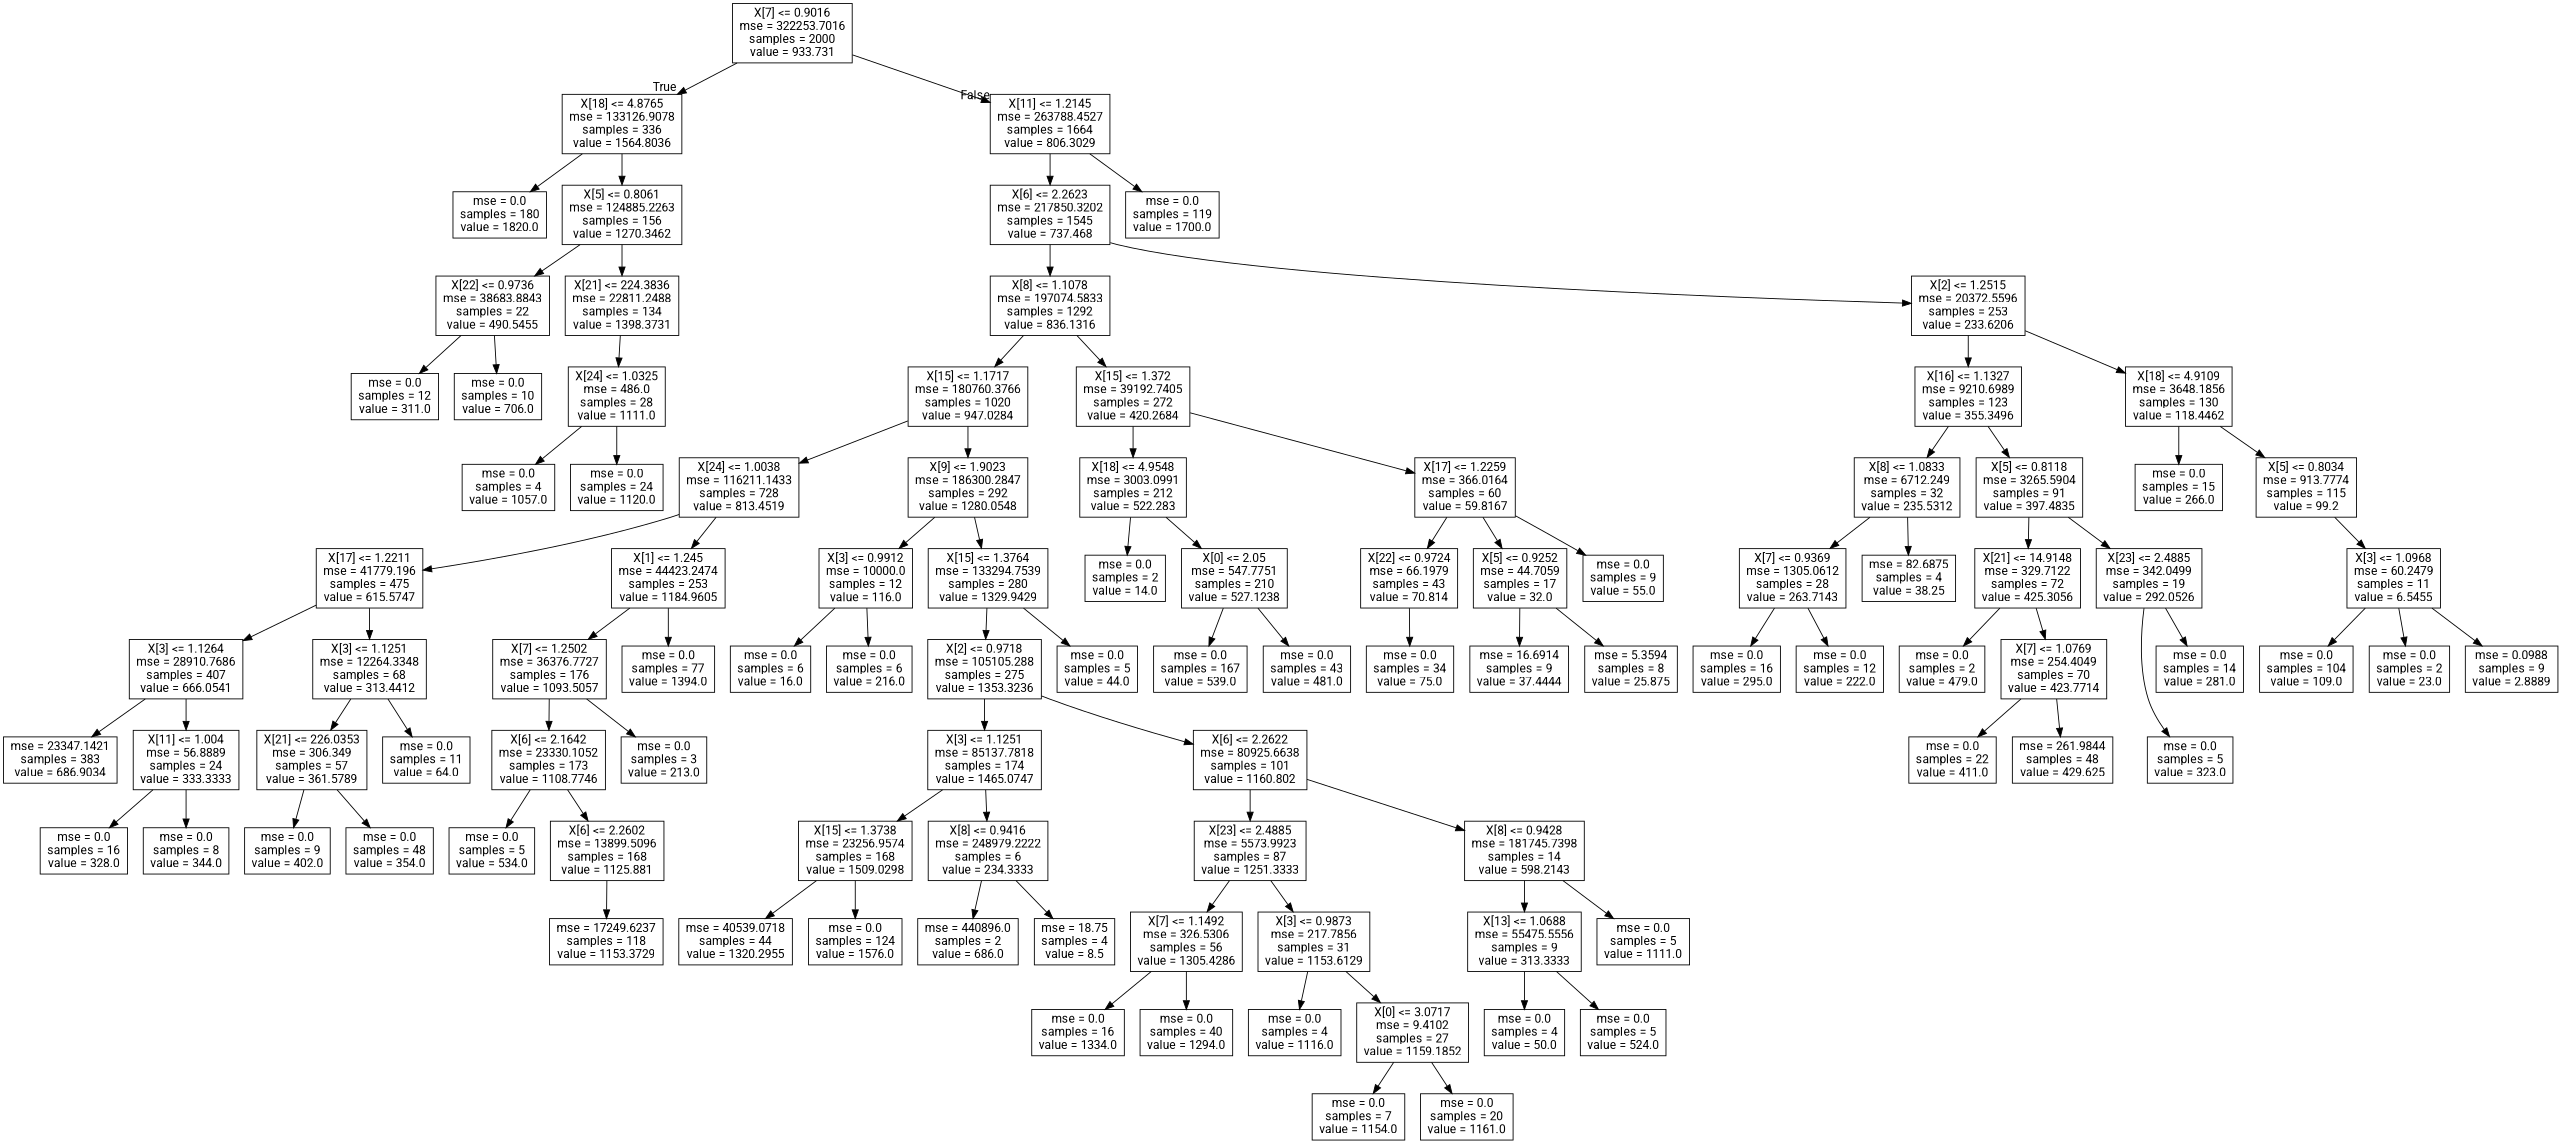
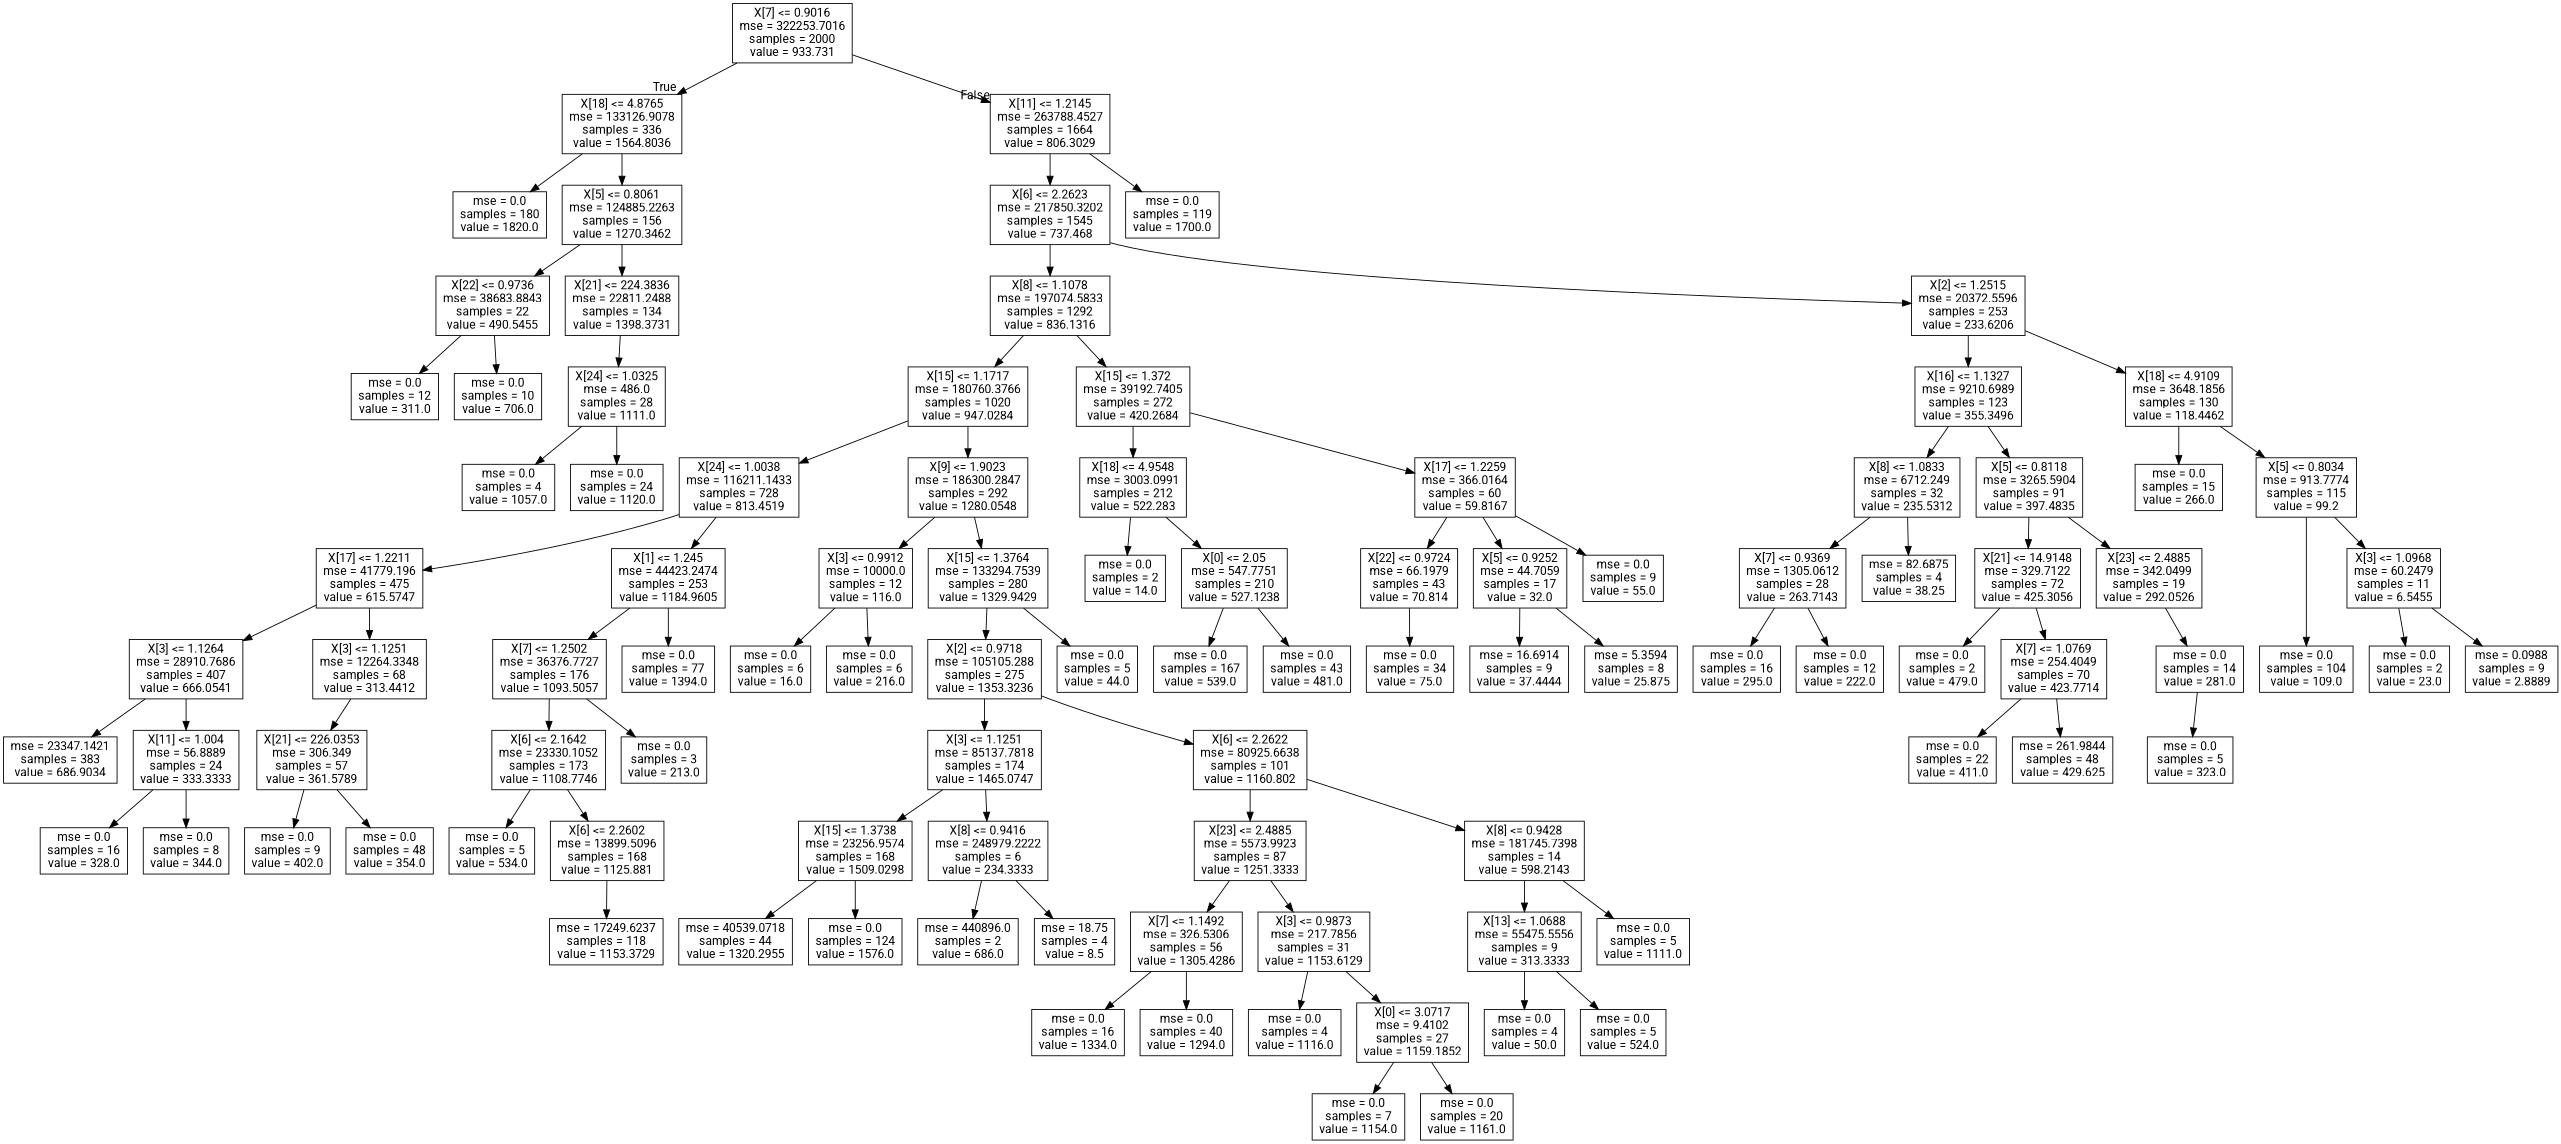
  digraph {
    fontname=Roboto
    node [fontname=Roboto shape=box]
    edge [fontname=Roboto]
    n1 [label="X[7] <= 0.9016\nmse = 322253.7016\nsamples = 2000\nvalue = 933.731"]
    n2 [label="X[18] <= 4.8765\nmse = 133126.9078\nsamples = 336\nvalue = 1564.8036"]
    n3 [label="X[11] <= 1.2145\nmse = 263788.4527\nsamples = 1664\nvalue = 806.3029"]
    n4 [label="mse = 0.0\nsamples = 180\nvalue = 1820.0"]
    n5 [label="X[5] <= 0.8061\nmse = 124885.2263\nsamples = 156\nvalue = 1270.3462"]
    n6 [label="X[6] <= 2.2623\nmse = 217850.3202\nsamples = 1545\nvalue = 737.468"]
    n7 [label="mse = 0.0\nsamples = 119\nvalue = 1700.0"]
    n8 [label="X[22] <= 0.9736\nmse = 38683.8843\nsamples = 22\nvalue = 490.5455"]
    n9 [label="X[21] <= 224.3836\nmse = 22811.2488\nsamples = 134\nvalue = 1398.3731"]
    n10 [label="mse = 0.0\nsamples = 12\nvalue = 311.0"]
    n11 [label="mse = 0.0\nsamples = 10\nvalue = 706.0"]
    n12 [label="X[24] <= 1.0325\nmse = 486.0\nsamples = 28\nvalue = 1111.0"]
    n13 [label="mse = 0.0\nsamples = 4\nvalue = 1057.0"]
    n14 [label="mse = 0.0\nsamples = 24\nvalue = 1120.0"]
    n15 [label="X[8] <= 1.1078\nmse = 197074.5833\nsamples = 1292\nvalue = 836.1316"]
    n16 [label="X[2] <= 1.2515\nmse = 20372.5596\nsamples = 253\nvalue = 233.6206"]
    n17 [label="X[15] <= 1.1717\nmse = 180760.3766\nsamples = 1020\nvalue = 947.0284"]
    n18 [label="X[15] <= 1.372\nmse = 39192.7405\nsamples = 272\nvalue = 420.2684"]
    n19 [label="X[16] <= 1.1327\nmse = 9210.6989\nsamples = 123\nvalue = 355.3496"]
    n20 [label="X[18] <= 4.9109\nmse = 3648.1856\nsamples = 130\nvalue = 118.4462"]
    n21 [label="X[24] <= 1.0038\nmse = 116211.1433\nsamples = 728\nvalue = 813.4519"]
    n22 [label="X[9] <= 1.9023\nmse = 186300.2847\nsamples = 292\nvalue = 1280.0548"]
    n23 [label="X[18] <= 4.9548\nmse = 3003.0991\nsamples = 212\nvalue = 522.283"]
    n24 [label="X[17] <= 1.2259\nmse = 366.0164\nsamples = 60\nvalue = 59.8167"]
    n25 [label="X[17] <= 1.2211\nmse = 41779.196\nsamples = 475\nvalue = 615.5747"]
    n26 [label="X[1] <= 1.245\nmse = 44423.2474\nsamples = 253\nvalue = 1184.9605"]
    n27 [label="X[3] <= 0.9912\nmse = 10000.0\nsamples = 12\nvalue = 116.0"]
    n28 [label="X[15] <= 1.3764\nmse = 133294.7539\nsamples = 280\nvalue = 1329.9429"]
    n29 [label="X[3] <= 1.1264\nmse = 28910.7686\nsamples = 407\nvalue = 666.0541"]
    n30 [label="X[3] <= 1.1251\nmse = 12264.3348\nsamples = 68\nvalue = 313.4412"]
    n31 [label="X[7] <= 1.2502\nmse = 36376.7727\nsamples = 176\nvalue = 1093.5057"]
    n32 [label="mse = 0.0\nsamples = 77\nvalue = 1394.0"]
    n33 [label="mse = 23347.1421\nsamples = 383\nvalue = 686.9034"]
    n34 [label="X[11] <= 1.004\nmse = 56.8889\nsamples = 24\nvalue = 333.3333"]
    n35 [label="X[21] <= 226.0353\nmse = 306.349\nsamples = 57\nvalue = 361.5789"]
-   n36 [label="mse = 0.0\nsamples = 11\nvalue = 64.0"]
    n37 [label="mse = 0.0\nsamples = 16\nvalue = 328.0"]
    n38 [label="mse = 0.0\nsamples = 8\nvalue = 344.0"]
    n39 [label="mse = 0.0\nsamples = 9\nvalue = 402.0"]
    n40 [label="mse = 0.0\nsamples = 48\nvalue = 354.0"]
    n41 [label="X[6] <= 2.1642\nmse = 23330.1052\nsamples = 173\nvalue = 1108.7746"]
    n42 [label="mse = 0.0\nsamples = 3\nvalue = 213.0"]
    n43 [label="mse = 0.0\nsamples = 5\nvalue = 534.0"]
    n44 [label="X[6] <= 2.2602\nmse = 13899.5096\nsamples = 168\nvalue = 1125.881"]
    n45 [label="mse = 17249.6237\nsamples = 118\nvalue = 1153.3729"]
    n46 [label="mse = 0.0\nsamples = 6\nvalue = 16.0"]
    n47 [label="mse = 0.0\nsamples = 6\nvalue = 216.0"]
    n48 [label="X[2] <= 0.9718\nmse = 105105.288\nsamples = 275\nvalue = 1353.3236"]
    n49 [label="mse = 0.0\nsamples = 5\nvalue = 44.0"]
    n50 [label="X[3] <= 1.1251\nmse = 85137.7818\nsamples = 174\nvalue = 1465.0747"]
    n51 [label="X[6] <= 2.2622\nmse = 80925.6638\nsamples = 101\nvalue = 1160.802"]
    n52 [label="X[15] <= 1.3738\nmse = 23256.9574\nsamples = 168\nvalue = 1509.0298"]
    n53 [label="X[8] <= 0.9416\nmse = 248979.2222\nsamples = 6\nvalue = 234.3333"]
    n54 [label="X[23] <= 2.4885\nmse = 5573.9923\nsamples = 87\nvalue = 1251.3333"]
    n55 [label="X[8] <= 0.9428\nmse = 181745.7398\nsamples = 14\nvalue = 598.2143"]
    n56 [label="mse = 40539.0718\nsamples = 44\nvalue = 1320.2955"]
    n57 [label="mse = 0.0\nsamples = 124\nvalue = 1576.0"]
    n58 [label="mse = 440896.0\nsamples = 2\nvalue = 686.0"]
    n59 [label="mse = 18.75\nsamples = 4\nvalue = 8.5"]
    n60 [label="X[7] <= 1.1492\nmse = 326.5306\nsamples = 56\nvalue = 1305.4286"]
    n61 [label="X[3] <= 0.9873\nmse = 217.7856\nsamples = 31\nvalue = 1153.6129"]
    n62 [label="X[13] <= 1.0688\nmse = 55475.5556\nsamples = 9\nvalue = 313.3333"]
    n63 [label="mse = 0.0\nsamples = 5\nvalue = 1111.0"]
    n64 [label="mse = 0.0\nsamples = 16\nvalue = 1334.0"]
    n65 [label="mse = 0.0\nsamples = 40\nvalue = 1294.0"]
    n66 [label="mse = 0.0\nsamples = 4\nvalue = 1116.0"]
    n67 [label="X[0] <= 3.0717\nmse = 9.4102\nsamples = 27\nvalue = 1159.1852"]
    n68 [label="mse = 0.0\nsamples = 7\nvalue = 1154.0"]
    n69 [label="mse = 0.0\nsamples = 20\nvalue = 1161.0"]
    n70 [label="mse = 0.0\nsamples = 4\nvalue = 50.0"]
    n71 [label="mse = 0.0\nsamples = 5\nvalue = 524.0"]
    n72 [label="mse = 0.0\nsamples = 2\nvalue = 14.0"]
    n73 [label="X[0] <= 2.05\nmse = 547.7751\nsamples = 210\nvalue = 527.1238"]
    n74 [label="X[22] <= 0.9724\nmse = 66.1979\nsamples = 43\nvalue = 70.814"]
    n75 [label="X[5] <= 0.9252\nmse = 44.7059\nsamples = 17\nvalue = 32.0"]
    n76 [label="mse = 0.0\nsamples = 9\nvalue = 55.0"]
    n77 [label="mse = 0.0\nsamples = 167\nvalue = 539.0"]
    n78 [label="mse = 0.0\nsamples = 43\nvalue = 481.0"]
    n79 [label="mse = 0.0\nsamples = 34\nvalue = 75.0"]
    n80 [label="mse = 16.6914\nsamples = 9\nvalue = 37.4444"]
    n81 [label="mse = 5.3594\nsamples = 8\nvalue = 25.875"]
    n82 [label="X[8] <= 1.0833\nmse = 6712.249\nsamples = 32\nvalue = 235.5312"]
    n83 [label="X[5] <= 0.8118\nmse = 3265.5904\nsamples = 91\nvalue = 397.4835"]
    n84 [label="mse = 0.0\nsamples = 15\nvalue = 266.0"]
    n85 [label="X[5] <= 0.8034\nmse = 913.7774\nsamples = 115\nvalue = 99.2"]
    n86 [label="X[7] <= 0.9369\nmse = 1305.0612\nsamples = 28\nvalue = 263.7143"]
    n87 [label="mse = 82.6875\nsamples = 4\nvalue = 38.25"]
    n88 [label="X[21] <= 14.9148\nmse = 329.7122\nsamples = 72\nvalue = 425.3056"]
    n89 [label="X[23] <= 2.4885\nmse = 342.0499\nsamples = 19\nvalue = 292.0526"]
    n90 [label="mse = 0.0\nsamples = 16\nvalue = 295.0"]
    n91 [label="mse = 0.0\nsamples = 12\nvalue = 222.0"]
    n92 [label="mse = 0.0\nsamples = 2\nvalue = 479.0"]
    n93 [label="X[7] <= 1.0769\nmse = 254.4049\nsamples = 70\nvalue = 423.7714"]
    n94 [label="mse = 0.0\nsamples = 5\nvalue = 323.0"]
    n95 [label="mse = 0.0\nsamples = 14\nvalue = 281.0"]
    n96 [label="mse = 0.0\nsamples = 22\nvalue = 411.0"]
    n97 [label="mse = 261.9844\nsamples = 48\nvalue = 429.625"]
    n98 [label="mse = 0.0\nsamples = 104\nvalue = 109.0"]
    n99 [label="X[3] <= 1.0968\nmse = 60.2479\nsamples = 11\nvalue = 6.5455"]
    n100 [label="mse = 0.0\nsamples = 2\nvalue = 23.0"]
    n101 [label="mse = 0.0988\nsamples = 9\nvalue = 2.8889"]
    n1 -> n2 [headlabel=True labelangle=45 labeldistance=2.5]
    n1 -> n3 [headlabel=False labelangle=-45 labeldistance=2.5]
    n2 -> n4
    n2 -> n5
    n3 -> n6
    n3 -> n7
    n5 -> n8
    n5 -> n9
    n6 -> n15
    n6 -> n16
    n8 -> n10
    n8 -> n11
    n9 -> n12
    n12 -> n13
    n12 -> n14
    n15 -> n17
    n15 -> n18
    n16 -> n19
    n16 -> n20
    n17 -> n21
    n17 -> n22
    n18 -> n23
    n18 -> n24
    n19 -> n82
    n19 -> n83
    n20 -> n84
    n20 -> n85
    n21 -> n25
    n21 -> n26
    n22 -> n27
    n22 -> n28
    n23 -> n72
    n23 -> n73
    n24 -> n74
    n24 -> n75
    n24 -> n76
    n25 -> n29
    n25 -> n30
    n26 -> n31
    n26 -> n32
    n27 -> n46
    n27 -> n47
    n28 -> n48
    n28 -> n49
    n29 -> n33
    n29 -> n34
    n30 -> n35
-   n30 -> n36
    n31 -> n41
    n31 -> n42
    n34 -> n37
    n34 -> n38
    n35 -> n39
    n35 -> n40
    n41 -> n43
    n41 -> n44
    n44 -> n45
    n48 -> n50
    n48 -> n51
    n50 -> n52
    n50 -> n53
    n51 -> n54
    n51 -> n55
    n52 -> n56
    n52 -> n57
    n53 -> n58
    n53 -> n59
    n54 -> n60
    n54 -> n61
    n55 -> n62
    n55 -> n63
    n60 -> n64
    n60 -> n65
    n61 -> n66
    n61 -> n67
    n62 -> n70
    n62 -> n71
    n67 -> n68
    n67 -> n69
    n73 -> n77
    n73 -> n78
    n74 -> n79
    n75 -> n80
    n75 -> n81
    n82 -> n86
    n82 -> n87
    n83 -> n88
    n83 -> n89
-   n99 -> n98
+   n85 -> n98
    n85 -> n99
    n86 -> n90
    n86 -> n91
    n88 -> n92
    n88 -> n93
-   n89 -> n94
+   n95 -> n94
    n89 -> n95
    n93 -> n96
    n93 -> n97
    n99 -> n100
    n99 -> n101
  }
